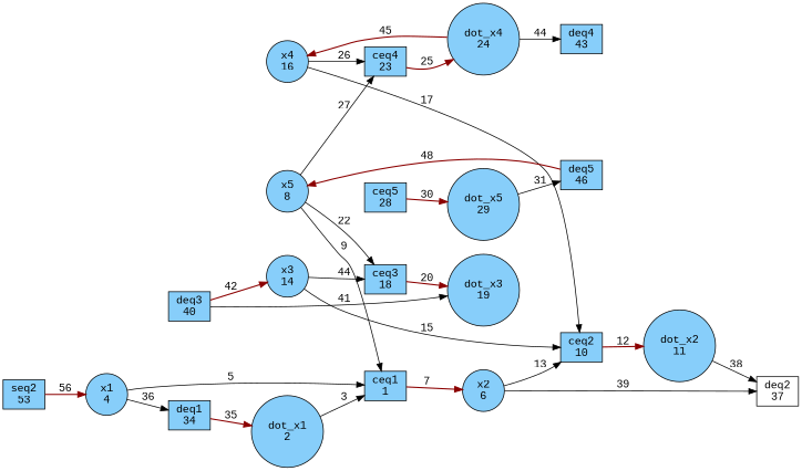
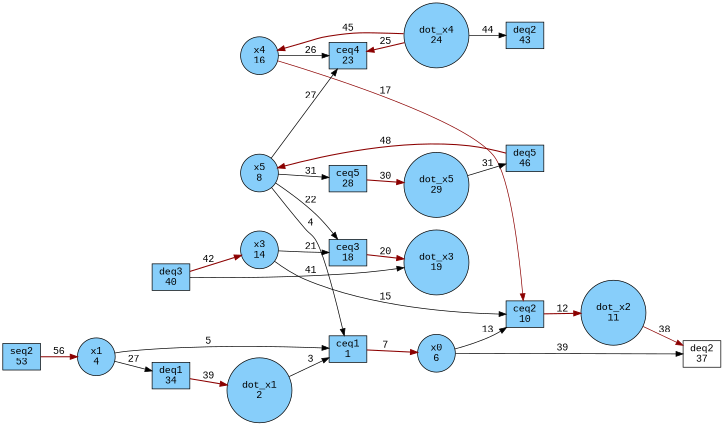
  digraph {
    fontname="Liberation Mono"
    rankdir=LR
    node [fillcolor=lightskyblue fontname="Liberation Mono" shape=box style=filled]
    edge [fontname="Liberation Mono" penwidth=1]
    n1 [label="ceq1\n1"]
-   n2 [label="x2\n6" shape=circle]
+   n2 [label="x0\n6" shape=circle]
    n3 [label="ceq2\n10"]
    n4 [fillcolor=white label="deq2\n37"]
    n5 [label="dot_x2\n11" shape=circle]
    n6 [label="ceq3\n18"]
    n7 [label="dot_x3\n19" shape=circle]
    n8 [label="ceq4\n23"]
    n9 [label="dot_x4\n24" shape=circle]
-   n10 [label="deq4\n43"]
+   n10 [label="deq2\n43"]
    n11 [label="x4\n16" shape=circle]
    n12 [label="ceq5\n28"]
    n13 [label="dot_x5\n29" shape=circle]
    n14 [label="deq5\n46"]
    n15 [label="deq1\n34"]
    n16 [label="dot_x1\n2" shape=circle]
    n17 [label="deq3\n40"]
    n18 [label="x3\n14" shape=circle]
    n19 [label="x5\n8" shape=circle]
    n20 [label="seq2\n53"]
    n21 [label="x1\n4" shape=circle]
    n1 -> n2 [color=red4 label=7 penwidth=1.5]
    n2 -> n3 [label=13]
    n2 -> n4 [label=39]
    n3 -> n5 [color=red4 label=12 penwidth=1.5]
-   n5 -> n4 [label=38]
+   n5 -> n4 [label=38 color=red4]
    n6 -> n7 [color=red4 label=20 penwidth=1.5]
-   n8 -> n9 [color=red4 label=25 penwidth=1.5]
+   n9 -> n8 [color=red4 label=25 penwidth=1.5]
    n9 -> n10 [label=44]
    n9 -> n11 [color=red4 label=45 penwidth=1.5]
-   n11 -> n3 [label=17]
+   n11 -> n3 [label=17 color=red4]
    n11 -> n8 [label=26]
    n12 -> n13 [color=red4 label=30 penwidth=1.5]
    n13 -> n14 [label=31]
    n14 -> n19 [color=red4 label=48 penwidth=1.5]
-   n15 -> n16 [color=red4 label=35 penwidth=1.5]
+   n15 -> n16 [color=red4 label=39 penwidth=1.5]
    n16 -> n1 [label=3]
    n17 -> n7 [label=41]
    n17 -> n18 [color=red4 label=42 penwidth=1.5]
    n18 -> n3 [label=15]
-   n18 -> n6 [label=44]
-   n19 -> n1 [label=9]
+   n18 -> n6 [label=21]
+   n19 -> n1 [label=4]
    n19 -> n6 [label=22]
    n19 -> n8 [label=27]
+   n19 -> n12 [label=31]
    n20 -> n21 [color=red4 label=56 penwidth=1.5]
    n21 -> n1 [label=5]
-   n21 -> n15 [label=36]
+   n21 -> n15 [label=27]
  }
